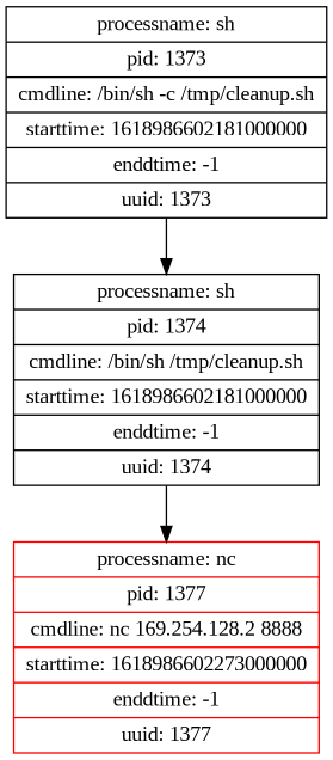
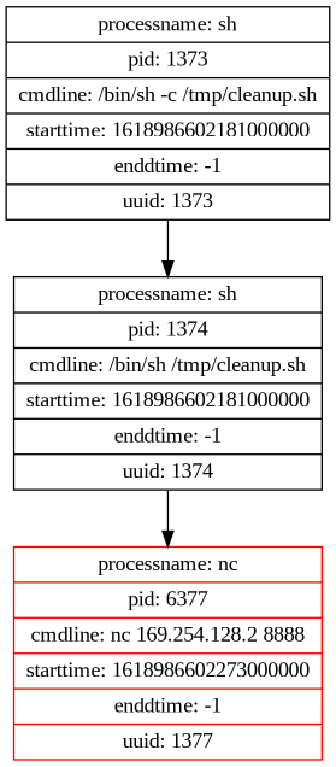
  digraph {
    fontname="Liberation Serif"
    node [shape=record fontname="Liberation Serif"]
    edge [fontname="Liberation Serif"]
-   n1 [color=red label="{<head>processname: nc | pid: 1377 | cmdline: nc 169.254.128.2 8888 | starttime: 1618986602273000000 | enddtime: -1 | uuid: 1377}"]
+   n1 [color=red label="{<head>processname: nc | pid: 6377 | cmdline: nc 169.254.128.2 8888 | starttime: 1618986602273000000 | enddtime: -1 | uuid: 1377}"]
    n2 [label="{<head>processname: sh | pid: 1374 | cmdline: /bin/sh /tmp/cleanup.sh | starttime: 1618986602181000000 | enddtime: -1 | uuid: 1374}"]
    n3 [label="{<head>processname: sh | pid: 1373 | cmdline: /bin/sh -c /tmp/cleanup.sh | starttime: 1618986602181000000 | enddtime: -1 | uuid: 1373}"]
    n2 -> n1
    n3 -> n2
  }
